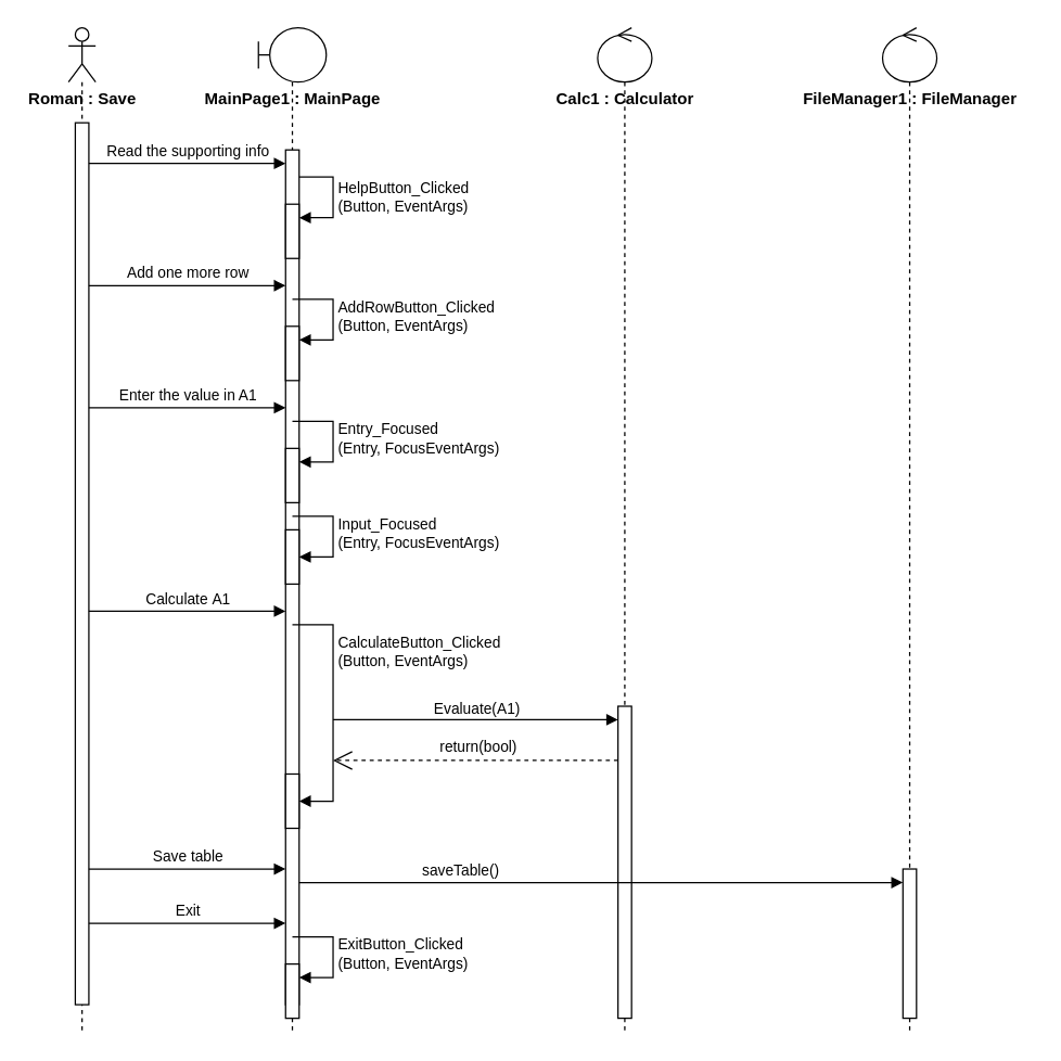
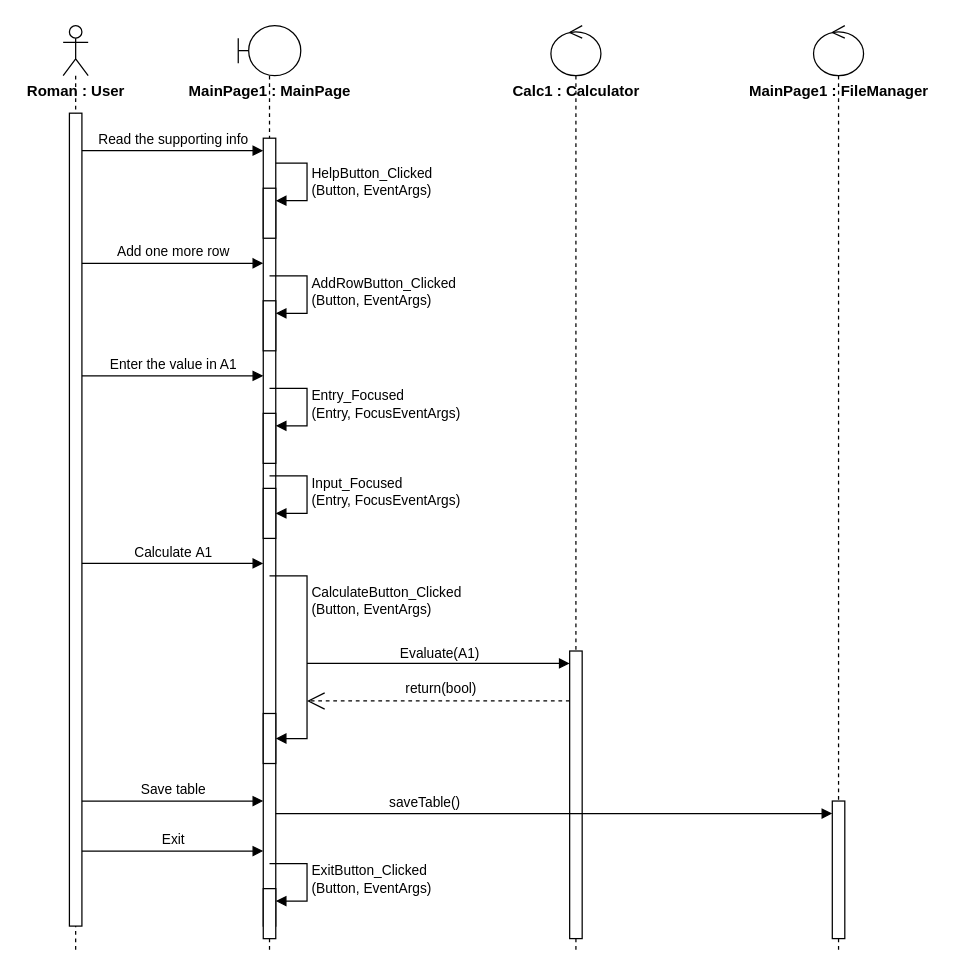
  <mxCell id="0" />
  <mxCell id="1" parent="0" />
  <mxCell id="2" value="" style="shape=umlLifeline;perimeter=lifelinePerimeter;whiteSpace=wrap;html=1;container=1;dropTarget=0;collapsible=0;recursiveResize=0;outlineConnect=0;portConstraint=eastwest;newEdgeStyle={&quot;curved&quot;:0,&quot;rounded&quot;:0};participant=umlActor;" parent="1" vertex="1"><mxGeometry x="50" y="20" width="20" height="740" as="geometry" /></mxCell>
  <mxCell id="3" value="" style="html=1;points=[[0,0,0,0,5],[0,1,0,0,-5],[1,0,0,0,5],[1,1,0,0,-5]];perimeter=orthogonalPerimeter;outlineConnect=0;targetShapes=umlLifeline;portConstraint=eastwest;newEdgeStyle={&quot;curved&quot;:0,&quot;rounded&quot;:0};" parent="2" vertex="1"><mxGeometry x="5" y="70" width="10" height="650" as="geometry" /></mxCell>
- <mxCell id="4" value="Roman : Save" style="text;align=center;fontStyle=1;verticalAlign=middle;spacingLeft=3;spacingRight=3;strokeColor=none;rotatable=0;points=[[0,0.5],[1,0.5]];portConstraint=eastwest;html=1;" parent="1" vertex="1"><mxGeometry y="60" width="80" height="26" as="geometry" x="20" /></mxCell>
+ <mxCell id="4" value="Roman : User" style="text;align=center;fontStyle=1;verticalAlign=middle;spacingLeft=3;spacingRight=3;strokeColor=none;rotatable=0;points=[[0,0.5],[1,0.5]];portConstraint=eastwest;html=1;" parent="1" vertex="1"><mxGeometry y="60" width="80" height="26" as="geometry" x="20" /></mxCell>
  <mxCell id="5" value="Read the supporting info" style="html=1;verticalAlign=bottom;endArrow=block;curved=0;rounded=0;" parent="1" target="7" edge="1"><mxGeometry width="80" relative="1" as="geometry"><mxPoint x="65" y="120" as="sourcePoint" /><mxPoint x="210" y="120" as="targetPoint" /></mxGeometry></mxCell>
  <mxCell id="6" value="" style="shape=umlLifeline;perimeter=lifelinePerimeter;whiteSpace=wrap;html=1;container=1;dropTarget=0;collapsible=0;recursiveResize=0;outlineConnect=0;portConstraint=eastwest;newEdgeStyle={&quot;curved&quot;:0,&quot;rounded&quot;:0};participant=umlBoundary;" parent="1" vertex="1"><mxGeometry x="190" y="20" width="50" height="740" as="geometry" /></mxCell>
  <mxCell id="7" value="" style="html=1;points=[[0,0,0,0,5],[0,1,0,0,-5],[1,0,0,0,5],[1,1,0,0,-5]];perimeter=orthogonalPerimeter;outlineConnect=0;targetShapes=umlLifeline;portConstraint=eastwest;newEdgeStyle={&quot;curved&quot;:0,&quot;rounded&quot;:0};" parent="6" vertex="1"><mxGeometry x="20" y="90" width="10" height="630" as="geometry" /></mxCell>
  <mxCell id="8" value="" style="html=1;points=[[0,0,0,0,5],[0,1,0,0,-5],[1,0,0,0,5],[1,1,0,0,-5]];perimeter=orthogonalPerimeter;outlineConnect=0;targetShapes=umlLifeline;portConstraint=eastwest;newEdgeStyle={&quot;curved&quot;:0,&quot;rounded&quot;:0};" parent="6" vertex="1"><mxGeometry x="20" y="130" width="10" height="40" as="geometry" /></mxCell>
  <mxCell id="9" value="HelpButton_Clicked&lt;br&gt;(Button, EventArgs)" style="html=1;align=left;spacingLeft=2;endArrow=block;rounded=0;edgeStyle=orthogonalEdgeStyle;curved=0;rounded=0;" parent="6" target="8" edge="1"><mxGeometry relative="1" as="geometry"><mxPoint x="30" y="110" as="sourcePoint" /><Array as="points"><mxPoint x="55" y="140" /></Array></mxGeometry></mxCell>
  <mxCell id="10" value="" style="html=1;points=[[0,0,0,0,5],[0,1,0,0,-5],[1,0,0,0,5],[1,1,0,0,-5]];perimeter=orthogonalPerimeter;outlineConnect=0;targetShapes=umlLifeline;portConstraint=eastwest;newEdgeStyle={&quot;curved&quot;:0,&quot;rounded&quot;:0};" parent="6" vertex="1"><mxGeometry x="20" y="220" width="10" height="40" as="geometry" /></mxCell>
  <mxCell id="11" value="AddRowButton_Clicked&lt;br&gt;(Button,&amp;nbsp;EventArgs)" style="html=1;align=left;spacingLeft=2;endArrow=block;rounded=0;edgeStyle=orthogonalEdgeStyle;curved=0;rounded=0;" parent="6" target="10" edge="1"><mxGeometry relative="1" as="geometry"><mxPoint x="25" y="200" as="sourcePoint" /><Array as="points"><mxPoint x="55" y="230" /></Array></mxGeometry></mxCell>
  <mxCell id="12" value="" style="html=1;points=[[0,0,0,0,5],[0,1,0,0,-5],[1,0,0,0,5],[1,1,0,0,-5]];perimeter=orthogonalPerimeter;outlineConnect=0;targetShapes=umlLifeline;portConstraint=eastwest;newEdgeStyle={&quot;curved&quot;:0,&quot;rounded&quot;:0};" parent="6" vertex="1"><mxGeometry x="20" y="550" width="10" height="40" as="geometry" /></mxCell>
  <mxCell id="13" value="MainPage1 : MainPage" style="text;align=center;fontStyle=1;verticalAlign=middle;spacingLeft=3;spacingRight=3;strokeColor=none;rotatable=0;points=[[0,0.5],[1,0.5]];portConstraint=eastwest;html=1;" parent="1" vertex="1"><mxGeometry x="175" y="60" width="80" height="26" as="geometry" /></mxCell>
  <mxCell id="14" value="Add one more row" style="html=1;verticalAlign=bottom;endArrow=block;curved=0;rounded=0;" parent="1" edge="1"><mxGeometry width="80" relative="1" as="geometry"><mxPoint x="65" y="210" as="sourcePoint" /><mxPoint x="210" y="210" as="targetPoint" /></mxGeometry></mxCell>
  <mxCell id="15" value="Enter the value in A1" style="html=1;verticalAlign=bottom;endArrow=block;curved=0;rounded=0;" parent="1" target="7" edge="1"><mxGeometry width="80" relative="1" as="geometry"><mxPoint x="65" y="300" as="sourcePoint" /><mxPoint x="180" y="300" as="targetPoint" /></mxGeometry></mxCell>
  <mxCell id="16" value="Calculatе A1" style="html=1;verticalAlign=bottom;endArrow=block;curved=0;rounded=0;" parent="1" edge="1"><mxGeometry width="80" relative="1" as="geometry"><mxPoint x="65" y="450" as="sourcePoint" /><mxPoint x="210" y="450" as="targetPoint" /></mxGeometry></mxCell>
  <mxCell id="17" value="Save table" style="html=1;verticalAlign=bottom;endArrow=block;curved=0;rounded=0;" parent="1" edge="1"><mxGeometry width="80" relative="1" as="geometry"><mxPoint x="65" y="640" as="sourcePoint" /><mxPoint x="210" y="640" as="targetPoint" /></mxGeometry></mxCell>
  <mxCell id="18" value="Exit" style="html=1;verticalAlign=bottom;endArrow=block;curved=0;rounded=0;" parent="1" edge="1"><mxGeometry width="80" relative="1" as="geometry"><mxPoint x="65" y="680" as="sourcePoint" /><mxPoint x="210" y="680" as="targetPoint" /></mxGeometry></mxCell>
  <mxCell id="19" value="" style="html=1;points=[[0,0,0,0,5],[0,1,0,0,-5],[1,0,0,0,5],[1,1,0,0,-5]];perimeter=orthogonalPerimeter;outlineConnect=0;targetShapes=umlLifeline;portConstraint=eastwest;newEdgeStyle={&quot;curved&quot;:0,&quot;rounded&quot;:0};" parent="1" vertex="1"><mxGeometry x="210" y="710.04" width="10" height="40" as="geometry" /></mxCell>
  <mxCell id="20" value="ExitButton_Clicked&lt;br&gt;(Button, EventArgs)" style="html=1;align=left;spacingLeft=2;endArrow=block;rounded=0;edgeStyle=orthogonalEdgeStyle;curved=0;rounded=0;" parent="1" target="19" edge="1"><mxGeometry relative="1" as="geometry"><mxPoint x="215" y="690.04" as="sourcePoint" /><Array as="points"><mxPoint x="245" y="720.04" /></Array></mxGeometry></mxCell>
  <mxCell id="21" value="" style="shape=umlLifeline;perimeter=lifelinePerimeter;whiteSpace=wrap;html=1;container=1;dropTarget=0;collapsible=0;recursiveResize=0;outlineConnect=0;portConstraint=eastwest;newEdgeStyle={&quot;curved&quot;:0,&quot;rounded&quot;:0};participant=umlControl;" parent="1" vertex="1"><mxGeometry x="440" y="20" width="40" height="740" as="geometry" /></mxCell>
  <mxCell id="22" value="" style="html=1;points=[[0,0,0,0,5],[0,1,0,0,-5],[1,0,0,0,5],[1,1,0,0,-5]];perimeter=orthogonalPerimeter;outlineConnect=0;targetShapes=umlLifeline;portConstraint=eastwest;newEdgeStyle={&quot;curved&quot;:0,&quot;rounded&quot;:0};" parent="21" vertex="1"><mxGeometry x="15" y="500.04" width="10" height="229.96" as="geometry" /></mxCell>
  <mxCell id="23" value="" style="shape=umlLifeline;perimeter=lifelinePerimeter;whiteSpace=wrap;html=1;container=1;dropTarget=0;collapsible=0;recursiveResize=0;outlineConnect=0;portConstraint=eastwest;newEdgeStyle={&quot;curved&quot;:0,&quot;rounded&quot;:0};participant=umlControl;" parent="1" vertex="1"><mxGeometry x="650" y="20" width="40" height="740" as="geometry" /></mxCell>
  <mxCell id="24" value="" style="html=1;points=[[0,0,0,0,5],[0,1,0,0,-5],[1,0,0,0,5],[1,1,0,0,-5]];perimeter=orthogonalPerimeter;outlineConnect=0;targetShapes=umlLifeline;portConstraint=eastwest;newEdgeStyle={&quot;curved&quot;:0,&quot;rounded&quot;:0};" vertex="1" parent="23"><mxGeometry x="15" y="620" width="10" height="110" as="geometry" /></mxCell>
  <mxCell id="25" value="Calc1 : Calculator" style="text;align=center;fontStyle=1;verticalAlign=middle;spacingLeft=3;spacingRight=3;strokeColor=none;rotatable=0;points=[[0,0.5],[1,0.5]];portConstraint=eastwest;html=1;" parent="1" vertex="1"><mxGeometry x="390" y="60" width="140" height="26" as="geometry" /></mxCell>
- <mxCell id="26" value="FileManager1 :&amp;nbsp;FileManager" style="text;align=center;fontStyle=1;verticalAlign=middle;spacingLeft=3;spacingRight=3;strokeColor=none;rotatable=0;points=[[0,0.5],[1,0.5]];portConstraint=eastwest;html=1;" parent="1" vertex="1"><mxGeometry x="580" y="60" width="180" height="26" as="geometry" /></mxCell>
+ <mxCell id="26" value="MainPage1 :&amp;nbsp;FileManager" style="text;align=center;fontStyle=1;verticalAlign=middle;spacingLeft=3;spacingRight=3;strokeColor=none;rotatable=0;points=[[0,0.5],[1,0.5]];portConstraint=eastwest;html=1;" parent="1" vertex="1"><mxGeometry x="580" y="60" width="180" height="26" as="geometry" /></mxCell>
  <mxCell id="27" value="Evaluate(A1)" style="html=1;verticalAlign=bottom;endArrow=block;curved=0;rounded=0;" parent="1" edge="1"><mxGeometry x="0.013" y="-1" width="80" relative="1" as="geometry"><mxPoint x="245" y="530" as="sourcePoint" /><mxPoint x="455" y="530" as="targetPoint" /><mxPoint as="offset" /></mxGeometry></mxCell>
  <mxCell id="28" value="saveTable()" style="html=1;verticalAlign=bottom;endArrow=block;curved=0;rounded=0;" parent="1" edge="1"><mxGeometry x="-0.466" width="80" relative="1" as="geometry"><mxPoint x="220" y="650" as="sourcePoint" /><mxPoint x="665" y="650" as="targetPoint" /><mxPoint as="offset" /></mxGeometry></mxCell>
  <mxCell id="29" value="" style="html=1;points=[[0,0,0,0,5],[0,1,0,0,-5],[1,0,0,0,5],[1,1,0,0,-5]];perimeter=orthogonalPerimeter;outlineConnect=0;targetShapes=umlLifeline;portConstraint=eastwest;newEdgeStyle={&quot;curved&quot;:0,&quot;rounded&quot;:0};" parent="1" vertex="1"><mxGeometry x="210" y="330" width="10" height="40" as="geometry" /></mxCell>
  <mxCell id="30" value="Entry_Focused&lt;br&gt;(Entry, FocusEventArgs)" style="html=1;align=left;spacingLeft=2;endArrow=block;rounded=0;edgeStyle=orthogonalEdgeStyle;curved=0;rounded=0;" parent="1" target="29" edge="1"><mxGeometry relative="1" as="geometry"><mxPoint x="215" y="310" as="sourcePoint" /><Array as="points"><mxPoint x="245" y="340" /></Array></mxGeometry></mxCell>
  <mxCell id="31" value="" style="html=1;points=[[0,0,0,0,5],[0,1,0,0,-5],[1,0,0,0,5],[1,1,0,0,-5]];perimeter=orthogonalPerimeter;outlineConnect=0;targetShapes=umlLifeline;portConstraint=eastwest;newEdgeStyle={&quot;curved&quot;:0,&quot;rounded&quot;:0};" parent="1" vertex="1"><mxGeometry x="210" y="390" width="10" height="40" as="geometry" /></mxCell>
  <mxCell id="32" value="Input_Focused&lt;br&gt;(Entry, FocusEventArgs)" style="html=1;align=left;spacingLeft=2;endArrow=block;rounded=0;edgeStyle=orthogonalEdgeStyle;curved=0;rounded=0;" parent="1" edge="1"><mxGeometry relative="1" as="geometry"><mxPoint x="215" y="380" as="sourcePoint" /><Array as="points"><mxPoint x="245" y="410" /></Array><mxPoint x="220" y="410" as="targetPoint" /></mxGeometry></mxCell>
  <mxCell id="33" value="CalculateButton_Clicked&lt;br&gt;(Button,&amp;nbsp;EventArgs)" style="html=1;align=left;spacingLeft=2;endArrow=block;rounded=0;edgeStyle=orthogonalEdgeStyle;curved=0;rounded=0;" parent="1" edge="1"><mxGeometry x="-0.46" relative="1" as="geometry"><mxPoint x="215" y="460" as="sourcePoint" /><Array as="points"><mxPoint x="245" y="460" /><mxPoint x="245" y="590" /><mxPoint x="220" y="590" /></Array><mxPoint x="220" y="590" as="targetPoint" /><mxPoint as="offset" /></mxGeometry></mxCell>
  <mxCell id="34" value="return(bool)" style="endArrow=open;endSize=12;dashed=1;html=1;rounded=0;" parent="1" edge="1"><mxGeometry x="-0.021" y="-10" width="160" relative="1" as="geometry"><mxPoint x="455" y="560" as="sourcePoint" /><mxPoint x="245" y="560" as="targetPoint" /><mxPoint as="offset" /></mxGeometry></mxCell>
